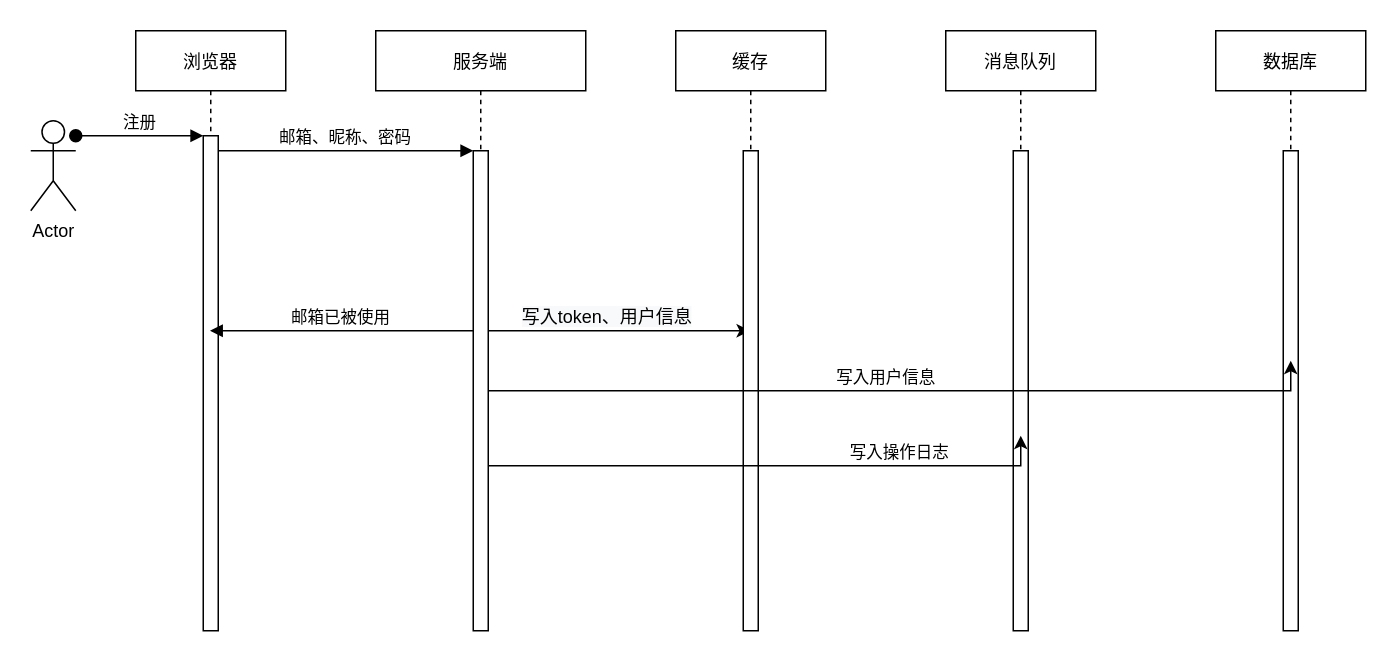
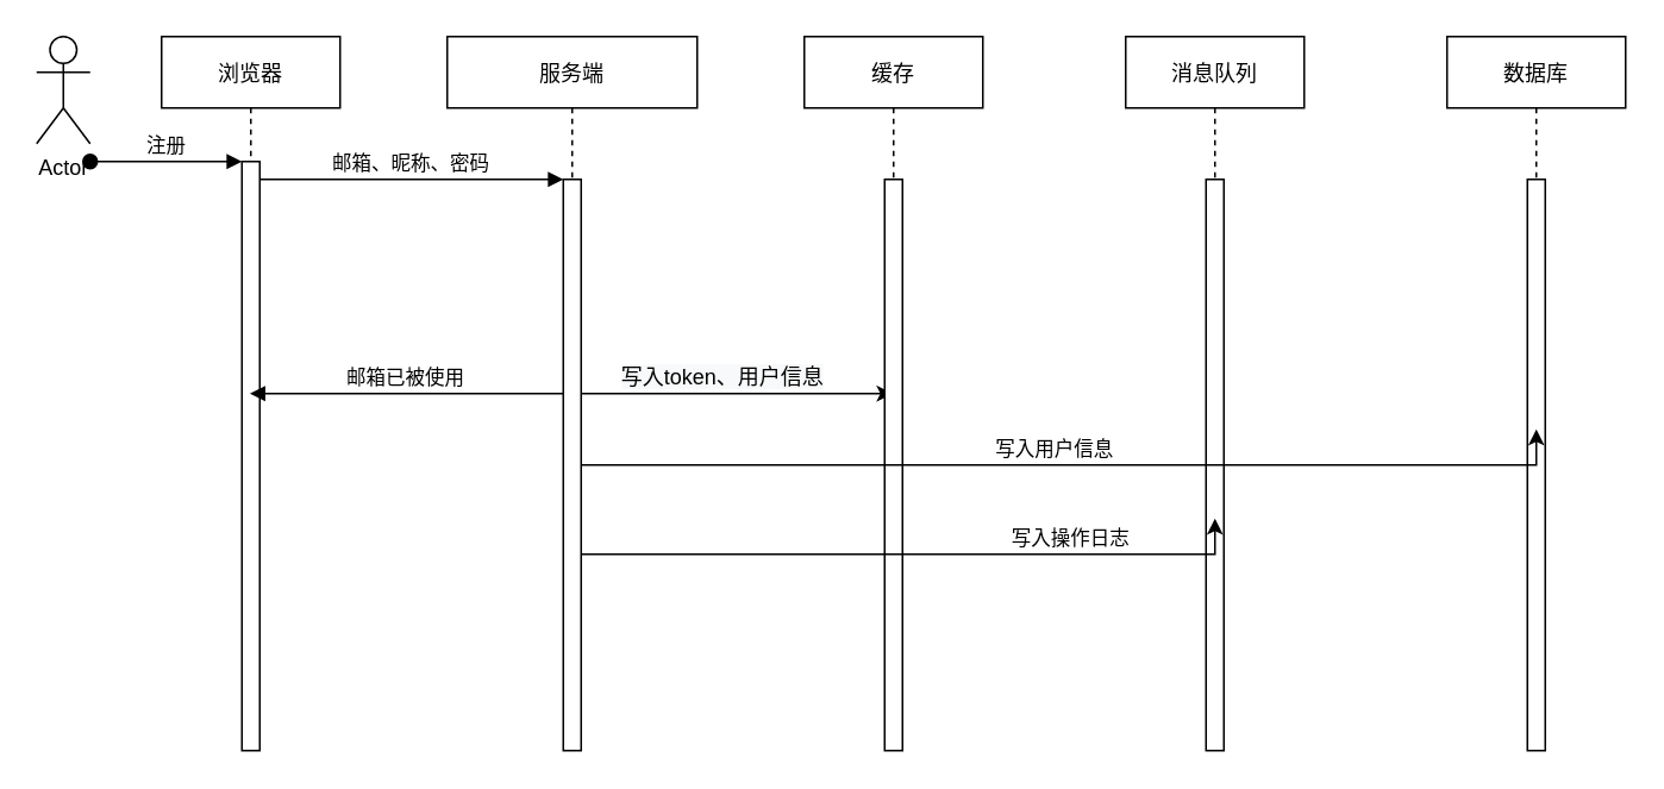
  <mxCell id="0" />
  <mxCell id="1" parent="0" />
  <mxCell id="2" value="浏览器" style="shape=umlLifeline;perimeter=lifelinePerimeter;container=1;collapsible=0;recursiveResize=0;rounded=0;shadow=0;strokeWidth=1;" parent="1" vertex="1"><mxGeometry x="90" y="20" width="100" height="400" as="geometry" /></mxCell>
  <mxCell id="3" value="" style="points=[];perimeter=orthogonalPerimeter;rounded=0;shadow=0;strokeWidth=1;" parent="2" vertex="1"><mxGeometry x="45" y="70" width="10" height="330" as="geometry" /></mxCell>
  <mxCell id="4" value="注册" style="verticalAlign=bottom;startArrow=oval;endArrow=block;startSize=8;shadow=0;strokeWidth=1;" parent="2" target="3" edge="1"><mxGeometry relative="1" as="geometry"><mxPoint x="-40" y="70" as="sourcePoint" /></mxGeometry></mxCell>
  <mxCell id="5" value="" style="edgeStyle=orthogonalEdgeStyle;rounded=0;orthogonalLoop=1;jettySize=auto;html=1;" edge="1" parent="1" source="7" target="12"><mxGeometry relative="1" as="geometry"><Array as="points"><mxPoint x="430" y="220" /><mxPoint x="430" y="220" /></Array></mxGeometry></mxCell>
  <mxCell id="6" value="&lt;span style=&quot;font-size: 12px; background-color: rgb(248, 249, 250);&quot;&gt;写入token、用户信息&lt;/span&gt;" style="edgeLabel;html=1;align=center;verticalAlign=middle;resizable=0;points=[];" vertex="1" connectable="0" parent="5"><mxGeometry x="-0.143" y="-1" relative="1" as="geometry"><mxPoint x="7" y="-11" as="offset" /></mxGeometry></mxCell>
  <mxCell id="7" value="服务端" style="shape=umlLifeline;perimeter=lifelinePerimeter;container=1;collapsible=0;recursiveResize=0;rounded=0;shadow=0;strokeWidth=1;" parent="1" vertex="1"><mxGeometry x="250" y="20" width="140" height="400" as="geometry" /></mxCell>
  <mxCell id="8" value="" style="points=[];perimeter=orthogonalPerimeter;rounded=0;shadow=0;strokeWidth=1;" parent="7" vertex="1"><mxGeometry x="65" y="80" width="10" height="320" as="geometry" /></mxCell>
  <mxCell id="9" value="邮箱、昵称、密码" style="verticalAlign=bottom;endArrow=block;entryX=0;entryY=0;shadow=0;strokeWidth=1;" parent="1" source="3" target="8" edge="1"><mxGeometry relative="1" as="geometry"><mxPoint x="245" y="100" as="sourcePoint" /></mxGeometry></mxCell>
  <mxCell id="10" value="邮箱已被使用" style="verticalAlign=bottom;endArrow=block;shadow=0;strokeWidth=1;" parent="1" source="8" target="2" edge="1"><mxGeometry relative="1" as="geometry"><mxPoint x="210" y="140" as="sourcePoint" /><mxPoint x="160" y="210" as="targetPoint" /><Array as="points"><mxPoint x="300" y="220" /></Array></mxGeometry></mxCell>
- <mxCell id="11" value="Actor" style="shape=umlActor;verticalLabelPosition=bottom;verticalAlign=top;html=1;outlineConnect=0;" vertex="1" parent="1"><mxGeometry x="20" y="80" width="30" height="60" as="geometry" /></mxCell>
+ <mxCell id="11" value="Actor" style="shape=umlActor;verticalLabelPosition=bottom;verticalAlign=top;html=1;outlineConnect=0;" vertex="1" parent="1"><mxGeometry x="20" y="20" width="30" height="60" as="geometry" /></mxCell>
  <mxCell id="12" value="缓存" style="shape=umlLifeline;perimeter=lifelinePerimeter;container=1;collapsible=0;recursiveResize=0;rounded=0;shadow=0;strokeWidth=1;" vertex="1" parent="1"><mxGeometry x="450" y="20" width="100" height="400" as="geometry" /></mxCell>
  <mxCell id="13" value="" style="points=[];perimeter=orthogonalPerimeter;rounded=0;shadow=0;strokeWidth=1;" vertex="1" parent="12"><mxGeometry x="45" y="80" width="10" height="320" as="geometry" /></mxCell>
  <mxCell id="14" value="消息队列" style="shape=umlLifeline;perimeter=lifelinePerimeter;container=1;collapsible=0;recursiveResize=0;rounded=0;shadow=0;strokeWidth=1;" vertex="1" parent="1"><mxGeometry x="630" y="20" width="100" height="400" as="geometry" /></mxCell>
  <mxCell id="15" value="" style="points=[];perimeter=orthogonalPerimeter;rounded=0;shadow=0;strokeWidth=1;" vertex="1" parent="14"><mxGeometry x="45" y="80" width="10" height="320" as="geometry" /></mxCell>
  <mxCell id="16" value="数据库" style="shape=umlLifeline;perimeter=lifelinePerimeter;container=1;collapsible=0;recursiveResize=0;rounded=0;shadow=0;strokeWidth=1;" vertex="1" parent="1"><mxGeometry x="810" y="20" width="100" height="400" as="geometry" /></mxCell>
  <mxCell id="17" value="" style="points=[];perimeter=orthogonalPerimeter;rounded=0;shadow=0;strokeWidth=1;" vertex="1" parent="16"><mxGeometry x="45" y="80" width="10" height="320" as="geometry" /></mxCell>
  <mxCell id="18" value="" style="edgeStyle=orthogonalEdgeStyle;rounded=0;orthogonalLoop=1;jettySize=auto;html=1;" edge="1" parent="1" source="8"><mxGeometry relative="1" as="geometry"><mxPoint x="860" y="240" as="targetPoint" /><Array as="points"><mxPoint x="860" y="260" /></Array></mxGeometry></mxCell>
  <mxCell id="19" value="写入用户信息" style="edgeLabel;html=1;align=center;verticalAlign=middle;resizable=0;points=[];" vertex="1" connectable="0" parent="18"><mxGeometry x="-0.111" y="-1" relative="1" as="geometry"><mxPoint x="17" y="-11" as="offset" /></mxGeometry></mxCell>
  <mxCell id="20" value="" style="edgeStyle=orthogonalEdgeStyle;rounded=0;orthogonalLoop=1;jettySize=auto;html=1;" edge="1" parent="1" source="8"><mxGeometry relative="1" as="geometry"><mxPoint x="680" y="290" as="targetPoint" /><Array as="points"><mxPoint x="680" y="310" /></Array></mxGeometry></mxCell>
  <mxCell id="21" value="写入操作日志" style="edgeLabel;html=1;align=center;verticalAlign=middle;resizable=0;points=[];" vertex="1" connectable="0" parent="20"><mxGeometry x="0.193" y="-3" relative="1" as="geometry"><mxPoint x="49" y="-13" as="offset" /></mxGeometry></mxCell>
